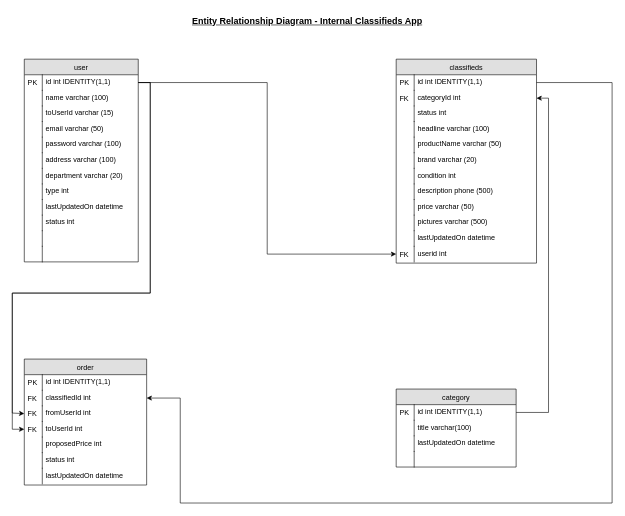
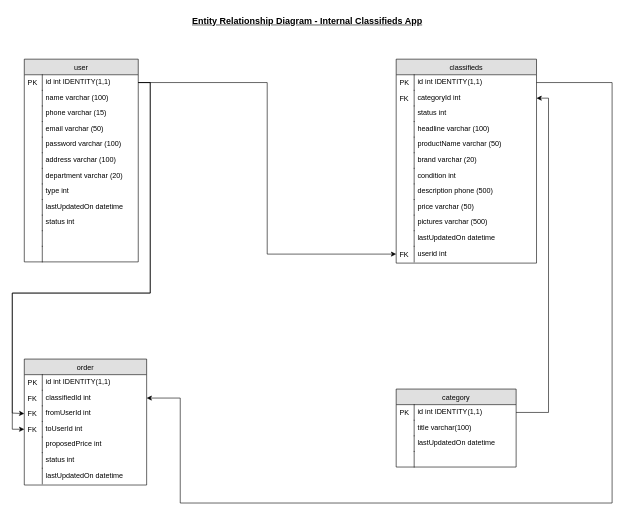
  <mxCell id="0" />
  <mxCell id="1" parent="0" />
  <mxCell id="2" value="user" style="swimlane;fontStyle=0;childLayout=stackLayout;horizontal=1;startSize=26;fillColor=#e0e0e0;horizontalStack=0;resizeParent=1;resizeLast=0;collapsible=1;marginBottom=0;swimlaneFillColor=#ffffff;align=center;" vertex="1" parent="1"><mxGeometry x="40" y="98" width="190" height="338" as="geometry" /></mxCell>
  <mxCell id="3" value="id   int  IDENTITY(1,1) " style="shape=partialRectangle;top=0;left=0;right=0;bottom=0;align=left;verticalAlign=top;spacingTop=-2;fillColor=none;spacingLeft=34;spacingRight=4;overflow=hidden;rotatable=0;points=[[0,0.5],[1,0.5]];portConstraint=eastwest;dropTarget=0;" vertex="1" parent="2"><mxGeometry y="26" width="190" height="26" as="geometry" /></mxCell>
  <mxCell id="4" value="PK" style="shape=partialRectangle;top=0;left=0;bottom=0;fillColor=none;align=left;verticalAlign=middle;spacingLeft=4;spacingRight=4;overflow=hidden;rotatable=0;points=[];portConstraint=eastwest;part=1;" vertex="1" connectable="0" parent="3"><mxGeometry width="30" height="26" as="geometry" /></mxCell>
  <mxCell id="5" value="name   varchar (100) " style="shape=partialRectangle;top=0;left=0;right=0;bottom=0;align=left;verticalAlign=top;spacingTop=-2;fillColor=none;spacingLeft=34;spacingRight=4;overflow=hidden;rotatable=0;points=[[0,0.5],[1,0.5]];portConstraint=eastwest;dropTarget=0;" vertex="1" parent="2"><mxGeometry y="52" width="190" height="26" as="geometry" /></mxCell>
  <mxCell id="6" value="" style="shape=partialRectangle;top=0;left=0;bottom=0;fillColor=none;align=left;verticalAlign=middle;spacingLeft=4;spacingRight=4;overflow=hidden;rotatable=0;points=[];portConstraint=eastwest;part=1;" vertex="1" connectable="0" parent="5"><mxGeometry width="30" height="26" as="geometry" /></mxCell>
- <mxCell id="7" value="toUserId   varchar (15) " style="shape=partialRectangle;top=0;left=0;right=0;bottom=0;align=left;verticalAlign=top;spacingTop=-2;fillColor=none;spacingLeft=34;spacingRight=4;overflow=hidden;rotatable=0;points=[[0,0.5],[1,0.5]];portConstraint=eastwest;dropTarget=0;" vertex="1" parent="2"><mxGeometry y="78" width="190" height="26" as="geometry" /></mxCell>
+ <mxCell id="7" value="phone   varchar (15) " style="shape=partialRectangle;top=0;left=0;right=0;bottom=0;align=left;verticalAlign=top;spacingTop=-2;fillColor=none;spacingLeft=34;spacingRight=4;overflow=hidden;rotatable=0;points=[[0,0.5],[1,0.5]];portConstraint=eastwest;dropTarget=0;" vertex="1" parent="2"><mxGeometry y="78" width="190" height="26" as="geometry" /></mxCell>
  <mxCell id="8" value="" style="shape=partialRectangle;top=0;left=0;bottom=0;fillColor=none;align=left;verticalAlign=middle;spacingLeft=4;spacingRight=4;overflow=hidden;rotatable=0;points=[];portConstraint=eastwest;part=1;" vertex="1" connectable="0" parent="7"><mxGeometry width="30" height="26" as="geometry" /></mxCell>
  <mxCell id="9" value="email   varchar (50) " style="shape=partialRectangle;top=0;left=0;right=0;bottom=0;align=left;verticalAlign=top;spacingTop=-2;fillColor=none;spacingLeft=34;spacingRight=4;overflow=hidden;rotatable=0;points=[[0,0.5],[1,0.5]];portConstraint=eastwest;dropTarget=0;" vertex="1" parent="2"><mxGeometry y="104" width="190" height="26" as="geometry" /></mxCell>
  <mxCell id="10" value="" style="shape=partialRectangle;top=0;left=0;bottom=0;fillColor=none;align=left;verticalAlign=middle;spacingLeft=4;spacingRight=4;overflow=hidden;rotatable=0;points=[];portConstraint=eastwest;part=1;" vertex="1" connectable="0" parent="9"><mxGeometry width="30" height="26" as="geometry" /></mxCell>
  <mxCell id="11" value="password   varchar (100) " style="shape=partialRectangle;top=0;left=0;right=0;bottom=0;align=left;verticalAlign=top;spacingTop=-2;fillColor=none;spacingLeft=34;spacingRight=4;overflow=hidden;rotatable=0;points=[[0,0.5],[1,0.5]];portConstraint=eastwest;dropTarget=0;" vertex="1" parent="2"><mxGeometry y="130" width="190" height="26" as="geometry" /></mxCell>
  <mxCell id="12" value="" style="shape=partialRectangle;top=0;left=0;bottom=0;fillColor=none;align=left;verticalAlign=middle;spacingLeft=4;spacingRight=4;overflow=hidden;rotatable=0;points=[];portConstraint=eastwest;part=1;" vertex="1" connectable="0" parent="11"><mxGeometry width="30" height="26" as="geometry" /></mxCell>
  <mxCell id="13" value="address   varchar (100) " style="shape=partialRectangle;top=0;left=0;right=0;bottom=0;align=left;verticalAlign=top;spacingTop=-2;fillColor=none;spacingLeft=34;spacingRight=4;overflow=hidden;rotatable=0;points=[[0,0.5],[1,0.5]];portConstraint=eastwest;dropTarget=0;" vertex="1" parent="2"><mxGeometry y="156" width="190" height="26" as="geometry" /></mxCell>
  <mxCell id="14" value="" style="shape=partialRectangle;top=0;left=0;bottom=0;fillColor=none;align=left;verticalAlign=middle;spacingLeft=4;spacingRight=4;overflow=hidden;rotatable=0;points=[];portConstraint=eastwest;part=1;" vertex="1" connectable="0" parent="13"><mxGeometry width="30" height="26" as="geometry" /></mxCell>
  <mxCell id="15" value="department   varchar (20) " style="shape=partialRectangle;top=0;left=0;right=0;bottom=0;align=left;verticalAlign=top;spacingTop=-2;fillColor=none;spacingLeft=34;spacingRight=4;overflow=hidden;rotatable=0;points=[[0,0.5],[1,0.5]];portConstraint=eastwest;dropTarget=0;" vertex="1" parent="2"><mxGeometry y="182" width="190" height="26" as="geometry" /></mxCell>
  <mxCell id="16" value="" style="shape=partialRectangle;top=0;left=0;bottom=0;fillColor=none;align=left;verticalAlign=middle;spacingLeft=4;spacingRight=4;overflow=hidden;rotatable=0;points=[];portConstraint=eastwest;part=1;" vertex="1" connectable="0" parent="15"><mxGeometry width="30" height="26" as="geometry" /></mxCell>
  <mxCell id="17" value="type   int  " style="shape=partialRectangle;top=0;left=0;right=0;bottom=0;align=left;verticalAlign=top;spacingTop=-2;fillColor=none;spacingLeft=34;spacingRight=4;overflow=hidden;rotatable=0;points=[[0,0.5],[1,0.5]];portConstraint=eastwest;dropTarget=0;" vertex="1" parent="2"><mxGeometry y="208" width="190" height="26" as="geometry" /></mxCell>
  <mxCell id="18" value="" style="shape=partialRectangle;top=0;left=0;bottom=0;fillColor=none;align=left;verticalAlign=middle;spacingLeft=4;spacingRight=4;overflow=hidden;rotatable=0;points=[];portConstraint=eastwest;part=1;" vertex="1" connectable="0" parent="17"><mxGeometry width="30" height="26" as="geometry" /></mxCell>
  <mxCell id="19" value="lastUpdatedOn   datetime  " style="shape=partialRectangle;top=0;left=0;right=0;bottom=0;align=left;verticalAlign=top;spacingTop=-2;fillColor=none;spacingLeft=34;spacingRight=4;overflow=hidden;rotatable=0;points=[[0,0.5],[1,0.5]];portConstraint=eastwest;dropTarget=0;" vertex="1" parent="2"><mxGeometry y="234" width="190" height="26" as="geometry" /></mxCell>
  <mxCell id="20" value="" style="shape=partialRectangle;top=0;left=0;bottom=0;fillColor=none;align=left;verticalAlign=middle;spacingLeft=4;spacingRight=4;overflow=hidden;rotatable=0;points=[];portConstraint=eastwest;part=1;" vertex="1" connectable="0" parent="19"><mxGeometry width="30" height="26" as="geometry" /></mxCell>
  <mxCell id="21" value="status   int" style="shape=partialRectangle;top=0;left=0;right=0;bottom=0;align=left;verticalAlign=top;spacingTop=-2;fillColor=none;spacingLeft=34;spacingRight=4;overflow=hidden;rotatable=0;points=[[0,0.5],[1,0.5]];portConstraint=eastwest;dropTarget=0;" vertex="1" parent="2"><mxGeometry y="260" width="190" height="26" as="geometry" /></mxCell>
  <mxCell id="22" value="" style="shape=partialRectangle;top=0;left=0;bottom=0;fillColor=none;align=left;verticalAlign=middle;spacingLeft=4;spacingRight=4;overflow=hidden;rotatable=0;points=[];portConstraint=eastwest;part=1;" vertex="1" connectable="0" parent="21"><mxGeometry width="30" height="26" as="geometry" /></mxCell>
  <mxCell id="23" value="" style="shape=partialRectangle;top=0;left=0;right=0;bottom=0;align=left;verticalAlign=top;spacingTop=-2;fillColor=none;spacingLeft=34;spacingRight=4;overflow=hidden;rotatable=0;points=[[0,0.5],[1,0.5]];portConstraint=eastwest;dropTarget=0;" vertex="1" parent="2"><mxGeometry y="286" width="190" height="26" as="geometry" /></mxCell>
  <mxCell id="24" value="" style="shape=partialRectangle;top=0;left=0;bottom=0;fillColor=none;align=left;verticalAlign=middle;spacingLeft=4;spacingRight=4;overflow=hidden;rotatable=0;points=[];portConstraint=eastwest;part=1;" vertex="1" connectable="0" parent="23"><mxGeometry width="30" height="26" as="geometry" /></mxCell>
  <mxCell id="25" value="" style="shape=partialRectangle;top=0;left=0;right=0;bottom=0;align=left;verticalAlign=top;spacingTop=-2;fillColor=none;spacingLeft=34;spacingRight=4;overflow=hidden;rotatable=0;points=[[0,0.5],[1,0.5]];portConstraint=eastwest;dropTarget=0;" vertex="1" parent="2"><mxGeometry y="312" width="190" height="26" as="geometry" /></mxCell>
  <mxCell id="26" value="" style="shape=partialRectangle;top=0;left=0;bottom=0;fillColor=none;align=left;verticalAlign=middle;spacingLeft=4;spacingRight=4;overflow=hidden;rotatable=0;points=[];portConstraint=eastwest;part=1;" vertex="1" connectable="0" parent="25"><mxGeometry width="30" height="26" as="geometry" /></mxCell>
  <mxCell id="27" value="category" style="swimlane;fontStyle=0;childLayout=stackLayout;horizontal=1;startSize=26;fillColor=#e0e0e0;horizontalStack=0;resizeParent=1;resizeLast=0;collapsible=1;marginBottom=0;swimlaneFillColor=#ffffff;align=center;" vertex="1" parent="1"><mxGeometry x="660" y="648" width="200" height="130" as="geometry" /></mxCell>
  <mxCell id="28" value="id int IDENTITY(1,1) " style="shape=partialRectangle;top=0;left=0;right=0;bottom=0;align=left;verticalAlign=top;spacingTop=-2;fillColor=none;spacingLeft=34;spacingRight=4;overflow=hidden;rotatable=0;points=[[0,0.5],[1,0.5]];portConstraint=eastwest;dropTarget=0;" vertex="1" parent="27"><mxGeometry y="26" width="200" height="26" as="geometry" /></mxCell>
  <mxCell id="29" value="PK" style="shape=partialRectangle;top=0;left=0;bottom=0;fillColor=none;align=left;verticalAlign=middle;spacingLeft=4;spacingRight=4;overflow=hidden;rotatable=0;points=[];portConstraint=eastwest;part=1;" vertex="1" connectable="0" parent="28"><mxGeometry width="30" height="26" as="geometry" /></mxCell>
  <mxCell id="30" value="title varchar(100)  " style="shape=partialRectangle;top=0;left=0;right=0;bottom=0;align=left;verticalAlign=top;spacingTop=-2;fillColor=none;spacingLeft=34;spacingRight=4;overflow=hidden;rotatable=0;points=[[0,0.5],[1,0.5]];portConstraint=eastwest;dropTarget=0;" vertex="1" parent="27"><mxGeometry y="52" width="200" height="26" as="geometry" /></mxCell>
  <mxCell id="31" value="" style="shape=partialRectangle;top=0;left=0;bottom=0;fillColor=none;align=left;verticalAlign=middle;spacingLeft=4;spacingRight=4;overflow=hidden;rotatable=0;points=[];portConstraint=eastwest;part=1;" vertex="1" connectable="0" parent="30"><mxGeometry width="30" height="26" as="geometry" /></mxCell>
  <mxCell id="32" value="lastUpdatedOn datetime" style="shape=partialRectangle;top=0;left=0;right=0;bottom=0;align=left;verticalAlign=top;spacingTop=-2;fillColor=none;spacingLeft=34;spacingRight=4;overflow=hidden;rotatable=0;points=[[0,0.5],[1,0.5]];portConstraint=eastwest;dropTarget=0;" vertex="1" parent="27"><mxGeometry y="78" width="200" height="26" as="geometry" /></mxCell>
  <mxCell id="33" value="" style="shape=partialRectangle;top=0;left=0;bottom=0;fillColor=none;align=left;verticalAlign=middle;spacingLeft=4;spacingRight=4;overflow=hidden;rotatable=0;points=[];portConstraint=eastwest;part=1;" vertex="1" connectable="0" parent="32"><mxGeometry width="30" height="26" as="geometry" /></mxCell>
  <mxCell id="34" value="" style="shape=partialRectangle;top=0;left=0;right=0;bottom=0;align=left;verticalAlign=top;spacingTop=-2;fillColor=none;spacingLeft=34;spacingRight=4;overflow=hidden;rotatable=0;points=[[0,0.5],[1,0.5]];portConstraint=eastwest;dropTarget=0;" vertex="1" parent="27"><mxGeometry y="104" width="200" height="26" as="geometry" /></mxCell>
  <mxCell id="35" value="" style="shape=partialRectangle;top=0;left=0;bottom=0;fillColor=none;align=left;verticalAlign=middle;spacingLeft=4;spacingRight=4;overflow=hidden;rotatable=0;points=[];portConstraint=eastwest;part=1;" vertex="1" connectable="0" parent="34"><mxGeometry width="30" height="26" as="geometry" /></mxCell>
  <mxCell id="36" value="order" style="swimlane;fontStyle=0;childLayout=stackLayout;horizontal=1;startSize=26;fillColor=#e0e0e0;horizontalStack=0;resizeParent=1;resizeLast=0;collapsible=1;marginBottom=0;swimlaneFillColor=#ffffff;align=center;" vertex="1" parent="1"><mxGeometry x="40" y="598" width="204" height="210" as="geometry" /></mxCell>
  <mxCell id="37" value="id   int  IDENTITY(1,1) " style="shape=partialRectangle;top=0;left=0;right=0;bottom=0;align=left;verticalAlign=top;spacingTop=-2;fillColor=none;spacingLeft=34;spacingRight=4;overflow=hidden;rotatable=0;points=[[0,0.5],[1,0.5]];portConstraint=eastwest;dropTarget=0;" vertex="1" parent="36"><mxGeometry y="26" width="204" height="26" as="geometry" /></mxCell>
  <mxCell id="38" value="PK" style="shape=partialRectangle;top=0;left=0;bottom=0;fillColor=none;align=left;verticalAlign=middle;spacingLeft=4;spacingRight=4;overflow=hidden;rotatable=0;points=[];portConstraint=eastwest;part=1;" vertex="1" connectable="0" parent="37"><mxGeometry width="30" height="26" as="geometry" /></mxCell>
  <mxCell id="39" value="classifiedId   int" style="shape=partialRectangle;top=0;left=0;right=0;bottom=0;align=left;verticalAlign=top;spacingTop=-2;fillColor=none;spacingLeft=34;spacingRight=4;overflow=hidden;rotatable=0;points=[[0,0.5],[1,0.5]];portConstraint=eastwest;dropTarget=0;" vertex="1" parent="36"><mxGeometry y="52" width="204" height="26" as="geometry" /></mxCell>
  <mxCell id="40" value="FK" style="shape=partialRectangle;top=0;left=0;bottom=0;fillColor=none;align=left;verticalAlign=middle;spacingLeft=4;spacingRight=4;overflow=hidden;rotatable=0;points=[];portConstraint=eastwest;part=1;" vertex="1" connectable="0" parent="39"><mxGeometry width="30" height="26" as="geometry" /></mxCell>
  <mxCell id="41" value="fromUserId   int " style="shape=partialRectangle;top=0;left=0;right=0;bottom=0;align=left;verticalAlign=top;spacingTop=-2;fillColor=none;spacingLeft=34;spacingRight=4;overflow=hidden;rotatable=0;points=[[0,0.5],[1,0.5]];portConstraint=eastwest;dropTarget=0;" vertex="1" parent="36"><mxGeometry y="78" width="204" height="26" as="geometry" /></mxCell>
  <mxCell id="42" value="FK" style="shape=partialRectangle;top=0;left=0;bottom=0;fillColor=none;align=left;verticalAlign=middle;spacingLeft=4;spacingRight=4;overflow=hidden;rotatable=0;points=[];portConstraint=eastwest;part=1;" vertex="1" connectable="0" parent="41"><mxGeometry width="30" height="26" as="geometry" /></mxCell>
  <mxCell id="43" value="toUserId   int " style="shape=partialRectangle;top=0;left=0;right=0;bottom=0;align=left;verticalAlign=top;spacingTop=-2;fillColor=none;spacingLeft=34;spacingRight=4;overflow=hidden;rotatable=0;points=[[0,0.5],[1,0.5]];portConstraint=eastwest;dropTarget=0;" vertex="1" parent="36"><mxGeometry y="104" width="204" height="26" as="geometry" /></mxCell>
  <mxCell id="44" value="FK" style="shape=partialRectangle;top=0;left=0;bottom=0;fillColor=none;align=left;verticalAlign=middle;spacingLeft=4;spacingRight=4;overflow=hidden;rotatable=0;points=[];portConstraint=eastwest;part=1;" vertex="1" connectable="0" parent="43"><mxGeometry width="30" height="26" as="geometry" /></mxCell>
  <mxCell id="45" value="proposedPrice   int   " style="shape=partialRectangle;top=0;left=0;right=0;bottom=0;align=left;verticalAlign=top;spacingTop=-2;fillColor=none;spacingLeft=34;spacingRight=4;overflow=hidden;rotatable=0;points=[[0,0.5],[1,0.5]];portConstraint=eastwest;dropTarget=0;" vertex="1" parent="36"><mxGeometry y="130" width="204" height="26" as="geometry" /></mxCell>
  <mxCell id="46" value="" style="shape=partialRectangle;top=0;left=0;bottom=0;fillColor=none;align=left;verticalAlign=middle;spacingLeft=4;spacingRight=4;overflow=hidden;rotatable=0;points=[];portConstraint=eastwest;part=1;" vertex="1" connectable="0" parent="45"><mxGeometry width="30" height="26" as="geometry" /></mxCell>
  <mxCell id="47" value="status   int   " style="shape=partialRectangle;top=0;left=0;right=0;bottom=0;align=left;verticalAlign=top;spacingTop=-2;fillColor=none;spacingLeft=34;spacingRight=4;overflow=hidden;rotatable=0;points=[[0,0.5],[1,0.5]];portConstraint=eastwest;dropTarget=0;" vertex="1" parent="36"><mxGeometry y="156" width="204" height="26" as="geometry" /></mxCell>
  <mxCell id="48" value="" style="shape=partialRectangle;top=0;left=0;bottom=0;fillColor=none;align=left;verticalAlign=middle;spacingLeft=4;spacingRight=4;overflow=hidden;rotatable=0;points=[];portConstraint=eastwest;part=1;" vertex="1" connectable="0" parent="47"><mxGeometry width="30" height="26" as="geometry" /></mxCell>
  <mxCell id="49" value="lastUpdatedOn   datetime" style="shape=partialRectangle;top=0;left=0;right=0;bottom=0;align=left;verticalAlign=top;spacingTop=-2;fillColor=none;spacingLeft=34;spacingRight=4;overflow=hidden;rotatable=0;points=[[0,0.5],[1,0.5]];portConstraint=eastwest;dropTarget=0;" vertex="1" parent="36"><mxGeometry y="182" width="204" height="26" as="geometry" /></mxCell>
  <mxCell id="50" value="" style="shape=partialRectangle;top=0;left=0;bottom=0;fillColor=none;align=left;verticalAlign=middle;spacingLeft=4;spacingRight=4;overflow=hidden;rotatable=0;points=[];portConstraint=eastwest;part=1;" vertex="1" connectable="0" parent="49"><mxGeometry width="30" height="26" as="geometry" /></mxCell>
  <mxCell id="51" value="classifieds" style="swimlane;fontStyle=0;childLayout=stackLayout;horizontal=1;startSize=26;fillColor=#e0e0e0;horizontalStack=0;resizeParent=1;resizeLast=0;collapsible=1;marginBottom=0;swimlaneFillColor=#ffffff;align=center;" vertex="1" parent="1"><mxGeometry x="660" y="98" width="234" height="340" as="geometry" /></mxCell>
  <mxCell id="52" value="id   int  IDENTITY(1,1) " style="shape=partialRectangle;top=0;left=0;right=0;bottom=0;align=left;verticalAlign=top;spacingTop=-2;fillColor=none;spacingLeft=34;spacingRight=4;overflow=hidden;rotatable=0;points=[[0,0.5],[1,0.5]];portConstraint=eastwest;dropTarget=0;" vertex="1" parent="51"><mxGeometry y="26" width="234" height="26" as="geometry" /></mxCell>
  <mxCell id="53" value="PK" style="shape=partialRectangle;top=0;left=0;bottom=0;fillColor=none;align=left;verticalAlign=middle;spacingLeft=4;spacingRight=4;overflow=hidden;rotatable=0;points=[];portConstraint=eastwest;part=1;" vertex="1" connectable="0" parent="52"><mxGeometry width="30" height="26" as="geometry" /></mxCell>
  <mxCell id="54" value="categoryId   int" style="shape=partialRectangle;top=0;left=0;right=0;bottom=0;align=left;verticalAlign=top;spacingTop=-2;fillColor=none;spacingLeft=34;spacingRight=4;overflow=hidden;rotatable=0;points=[[0,0.5],[1,0.5]];portConstraint=eastwest;dropTarget=0;" vertex="1" parent="51"><mxGeometry y="52" width="234" height="26" as="geometry" /></mxCell>
  <mxCell id="55" value="FK" style="shape=partialRectangle;top=0;left=0;bottom=0;fillColor=none;align=left;verticalAlign=middle;spacingLeft=4;spacingRight=4;overflow=hidden;rotatable=0;points=[];portConstraint=eastwest;part=1;" vertex="1" connectable="0" parent="54"><mxGeometry width="30" height="26" as="geometry" /></mxCell>
  <mxCell id="56" value="status   int  " style="shape=partialRectangle;top=0;left=0;right=0;bottom=0;align=left;verticalAlign=top;spacingTop=-2;fillColor=none;spacingLeft=34;spacingRight=4;overflow=hidden;rotatable=0;points=[[0,0.5],[1,0.5]];portConstraint=eastwest;dropTarget=0;" vertex="1" parent="51"><mxGeometry y="78" width="234" height="26" as="geometry" /></mxCell>
  <mxCell id="57" value="" style="shape=partialRectangle;top=0;left=0;bottom=0;fillColor=none;align=left;verticalAlign=middle;spacingLeft=4;spacingRight=4;overflow=hidden;rotatable=0;points=[];portConstraint=eastwest;part=1;" vertex="1" connectable="0" parent="56"><mxGeometry width="30" height="26" as="geometry" /></mxCell>
  <mxCell id="58" value="headline   varchar (100) " style="shape=partialRectangle;top=0;left=0;right=0;bottom=0;align=left;verticalAlign=top;spacingTop=-2;fillColor=none;spacingLeft=34;spacingRight=4;overflow=hidden;rotatable=0;points=[[0,0.5],[1,0.5]];portConstraint=eastwest;dropTarget=0;" vertex="1" parent="51"><mxGeometry y="104" width="234" height="26" as="geometry" /></mxCell>
  <mxCell id="59" value="" style="shape=partialRectangle;top=0;left=0;bottom=0;fillColor=none;align=left;verticalAlign=middle;spacingLeft=4;spacingRight=4;overflow=hidden;rotatable=0;points=[];portConstraint=eastwest;part=1;" vertex="1" connectable="0" parent="58"><mxGeometry width="30" height="26" as="geometry" /></mxCell>
  <mxCell id="60" value="productName   varchar (50) " style="shape=partialRectangle;top=0;left=0;right=0;bottom=0;align=left;verticalAlign=top;spacingTop=-2;fillColor=none;spacingLeft=34;spacingRight=4;overflow=hidden;rotatable=0;points=[[0,0.5],[1,0.5]];portConstraint=eastwest;dropTarget=0;" vertex="1" parent="51"><mxGeometry y="130" width="234" height="26" as="geometry" /></mxCell>
  <mxCell id="61" value="" style="shape=partialRectangle;top=0;left=0;bottom=0;fillColor=none;align=left;verticalAlign=middle;spacingLeft=4;spacingRight=4;overflow=hidden;rotatable=0;points=[];portConstraint=eastwest;part=1;" vertex="1" connectable="0" parent="60"><mxGeometry width="30" height="26" as="geometry" /></mxCell>
  <mxCell id="62" value="brand   varchar (20) " style="shape=partialRectangle;top=0;left=0;right=0;bottom=0;align=left;verticalAlign=top;spacingTop=-2;fillColor=none;spacingLeft=34;spacingRight=4;overflow=hidden;rotatable=0;points=[[0,0.5],[1,0.5]];portConstraint=eastwest;dropTarget=0;" vertex="1" parent="51"><mxGeometry y="156" width="234" height="26" as="geometry" /></mxCell>
  <mxCell id="63" value="" style="shape=partialRectangle;top=0;left=0;bottom=0;fillColor=none;align=left;verticalAlign=middle;spacingLeft=4;spacingRight=4;overflow=hidden;rotatable=0;points=[];portConstraint=eastwest;part=1;" vertex="1" connectable="0" parent="62"><mxGeometry width="30" height="26" as="geometry" /></mxCell>
  <mxCell id="64" value="condition   int  " style="shape=partialRectangle;top=0;left=0;right=0;bottom=0;align=left;verticalAlign=top;spacingTop=-2;fillColor=none;spacingLeft=34;spacingRight=4;overflow=hidden;rotatable=0;points=[[0,0.5],[1,0.5]];portConstraint=eastwest;dropTarget=0;" vertex="1" parent="51"><mxGeometry y="182" width="234" height="26" as="geometry" /></mxCell>
  <mxCell id="65" value="" style="shape=partialRectangle;top=0;left=0;bottom=0;fillColor=none;align=left;verticalAlign=middle;spacingLeft=4;spacingRight=4;overflow=hidden;rotatable=0;points=[];portConstraint=eastwest;part=1;" vertex="1" connectable="0" parent="64"><mxGeometry width="30" height="26" as="geometry" /></mxCell>
  <mxCell id="66" value="description   phone (500) " style="shape=partialRectangle;top=0;left=0;right=0;bottom=0;align=left;verticalAlign=top;spacingTop=-2;fillColor=none;spacingLeft=34;spacingRight=4;overflow=hidden;rotatable=0;points=[[0,0.5],[1,0.5]];portConstraint=eastwest;dropTarget=0;" vertex="1" parent="51"><mxGeometry y="208" width="234" height="26" as="geometry" /></mxCell>
  <mxCell id="67" value="" style="shape=partialRectangle;top=0;left=0;bottom=0;fillColor=none;align=left;verticalAlign=middle;spacingLeft=4;spacingRight=4;overflow=hidden;rotatable=0;points=[];portConstraint=eastwest;part=1;" vertex="1" connectable="0" parent="66"><mxGeometry width="30" height="26" as="geometry" /></mxCell>
  <mxCell id="68" value="price   varchar (50) " style="shape=partialRectangle;top=0;left=0;right=0;bottom=0;align=left;verticalAlign=top;spacingTop=-2;fillColor=none;spacingLeft=34;spacingRight=4;overflow=hidden;rotatable=0;points=[[0,0.5],[1,0.5]];portConstraint=eastwest;dropTarget=0;" vertex="1" parent="51"><mxGeometry y="234" width="234" height="26" as="geometry" /></mxCell>
  <mxCell id="69" value="" style="shape=partialRectangle;top=0;left=0;bottom=0;fillColor=none;align=left;verticalAlign=middle;spacingLeft=4;spacingRight=4;overflow=hidden;rotatable=0;points=[];portConstraint=eastwest;part=1;" vertex="1" connectable="0" parent="68"><mxGeometry width="30" height="26" as="geometry" /></mxCell>
  <mxCell id="70" value="pictures   varchar (500) " style="shape=partialRectangle;top=0;left=0;right=0;bottom=0;align=left;verticalAlign=top;spacingTop=-2;fillColor=none;spacingLeft=34;spacingRight=4;overflow=hidden;rotatable=0;points=[[0,0.5],[1,0.5]];portConstraint=eastwest;dropTarget=0;" vertex="1" parent="51"><mxGeometry y="260" width="234" height="26" as="geometry" /></mxCell>
  <mxCell id="71" value="" style="shape=partialRectangle;top=0;left=0;bottom=0;fillColor=none;align=left;verticalAlign=middle;spacingLeft=4;spacingRight=4;overflow=hidden;rotatable=0;points=[];portConstraint=eastwest;part=1;" vertex="1" connectable="0" parent="70"><mxGeometry width="30" height="26" as="geometry" /></mxCell>
  <mxCell id="72" value="lastUpdatedOn   datetime  " style="shape=partialRectangle;top=0;left=0;right=0;bottom=0;align=left;verticalAlign=top;spacingTop=-2;fillColor=none;spacingLeft=34;spacingRight=4;overflow=hidden;rotatable=0;points=[[0,0.5],[1,0.5]];portConstraint=eastwest;dropTarget=0;" vertex="1" parent="51"><mxGeometry y="286" width="234" height="26" as="geometry" /></mxCell>
  <mxCell id="73" value="" style="shape=partialRectangle;top=0;left=0;bottom=0;fillColor=none;align=left;verticalAlign=middle;spacingLeft=4;spacingRight=4;overflow=hidden;rotatable=0;points=[];portConstraint=eastwest;part=1;" vertex="1" connectable="0" parent="72"><mxGeometry width="30" height="26" as="geometry" /></mxCell>
  <mxCell id="74" value="userid   int " style="shape=partialRectangle;top=0;left=0;right=0;bottom=0;align=left;verticalAlign=top;spacingTop=-2;fillColor=none;spacingLeft=34;spacingRight=4;overflow=hidden;rotatable=0;points=[[0,0.5],[1,0.5]];portConstraint=eastwest;dropTarget=0;" vertex="1" parent="51"><mxGeometry y="312" width="234" height="26" as="geometry" /></mxCell>
  <mxCell id="75" value="FK" style="shape=partialRectangle;top=0;left=0;bottom=0;fillColor=none;align=left;verticalAlign=middle;spacingLeft=4;spacingRight=4;overflow=hidden;rotatable=0;points=[];portConstraint=eastwest;part=1;" vertex="1" connectable="0" parent="74"><mxGeometry width="30" height="26" as="geometry" /></mxCell>
  <mxCell id="76" style="edgeStyle=orthogonalEdgeStyle;rounded=0;orthogonalLoop=1;jettySize=auto;html=1;exitX=1;exitY=0.5;exitDx=0;exitDy=0;entryX=0;entryY=0.5;entryDx=0;entryDy=0;" edge="1" parent="1" source="3" target="74"><mxGeometry relative="1" as="geometry" /></mxCell>
  <mxCell id="77" style="edgeStyle=orthogonalEdgeStyle;rounded=0;orthogonalLoop=1;jettySize=auto;html=1;entryX=0;entryY=0.5;entryDx=0;entryDy=0;" edge="1" parent="1" source="3" target="41"><mxGeometry relative="1" as="geometry"><Array as="points"><mxPoint x="250" y="137" /><mxPoint x="250" y="488" /><mxPoint x="20" y="488" /><mxPoint x="20" y="688" /></Array></mxGeometry></mxCell>
  <mxCell id="78" style="edgeStyle=orthogonalEdgeStyle;rounded=0;orthogonalLoop=1;jettySize=auto;html=1;entryX=0;entryY=0.5;entryDx=0;entryDy=0;" edge="1" parent="1" source="3" target="43"><mxGeometry relative="1" as="geometry"><Array as="points"><mxPoint x="250" y="137" /><mxPoint x="250" y="488" /><mxPoint x="20" y="488" /><mxPoint x="20" y="715" /></Array></mxGeometry></mxCell>
  <mxCell id="79" style="edgeStyle=orthogonalEdgeStyle;rounded=0;orthogonalLoop=1;jettySize=auto;html=1;exitX=1;exitY=0.5;exitDx=0;exitDy=0;entryX=1;entryY=0.5;entryDx=0;entryDy=0;" edge="1" parent="1" source="52" target="39"><mxGeometry relative="1" as="geometry"><Array as="points"><mxPoint x="1020" y="137" /><mxPoint x="1020" y="838" /><mxPoint x="300" y="838" /><mxPoint x="300" y="663" /></Array></mxGeometry></mxCell>
  <mxCell id="80" style="edgeStyle=orthogonalEdgeStyle;rounded=0;orthogonalLoop=1;jettySize=auto;html=1;entryX=1;entryY=0.5;entryDx=0;entryDy=0;" edge="1" parent="1" source="28" target="54"><mxGeometry relative="1" as="geometry" /></mxCell>
  <mxCell id="81" value="Entity Relationship Diagram - Internal Classifieds App" style="text;html=1;strokeColor=none;fillColor=none;align=center;verticalAlign=middle;whiteSpace=wrap;rounded=0;fontStyle=5;fontSize=15;" vertex="1" parent="1"><mxGeometry x="302" y="20" width="420" height="27" as="geometry" /></mxCell>
